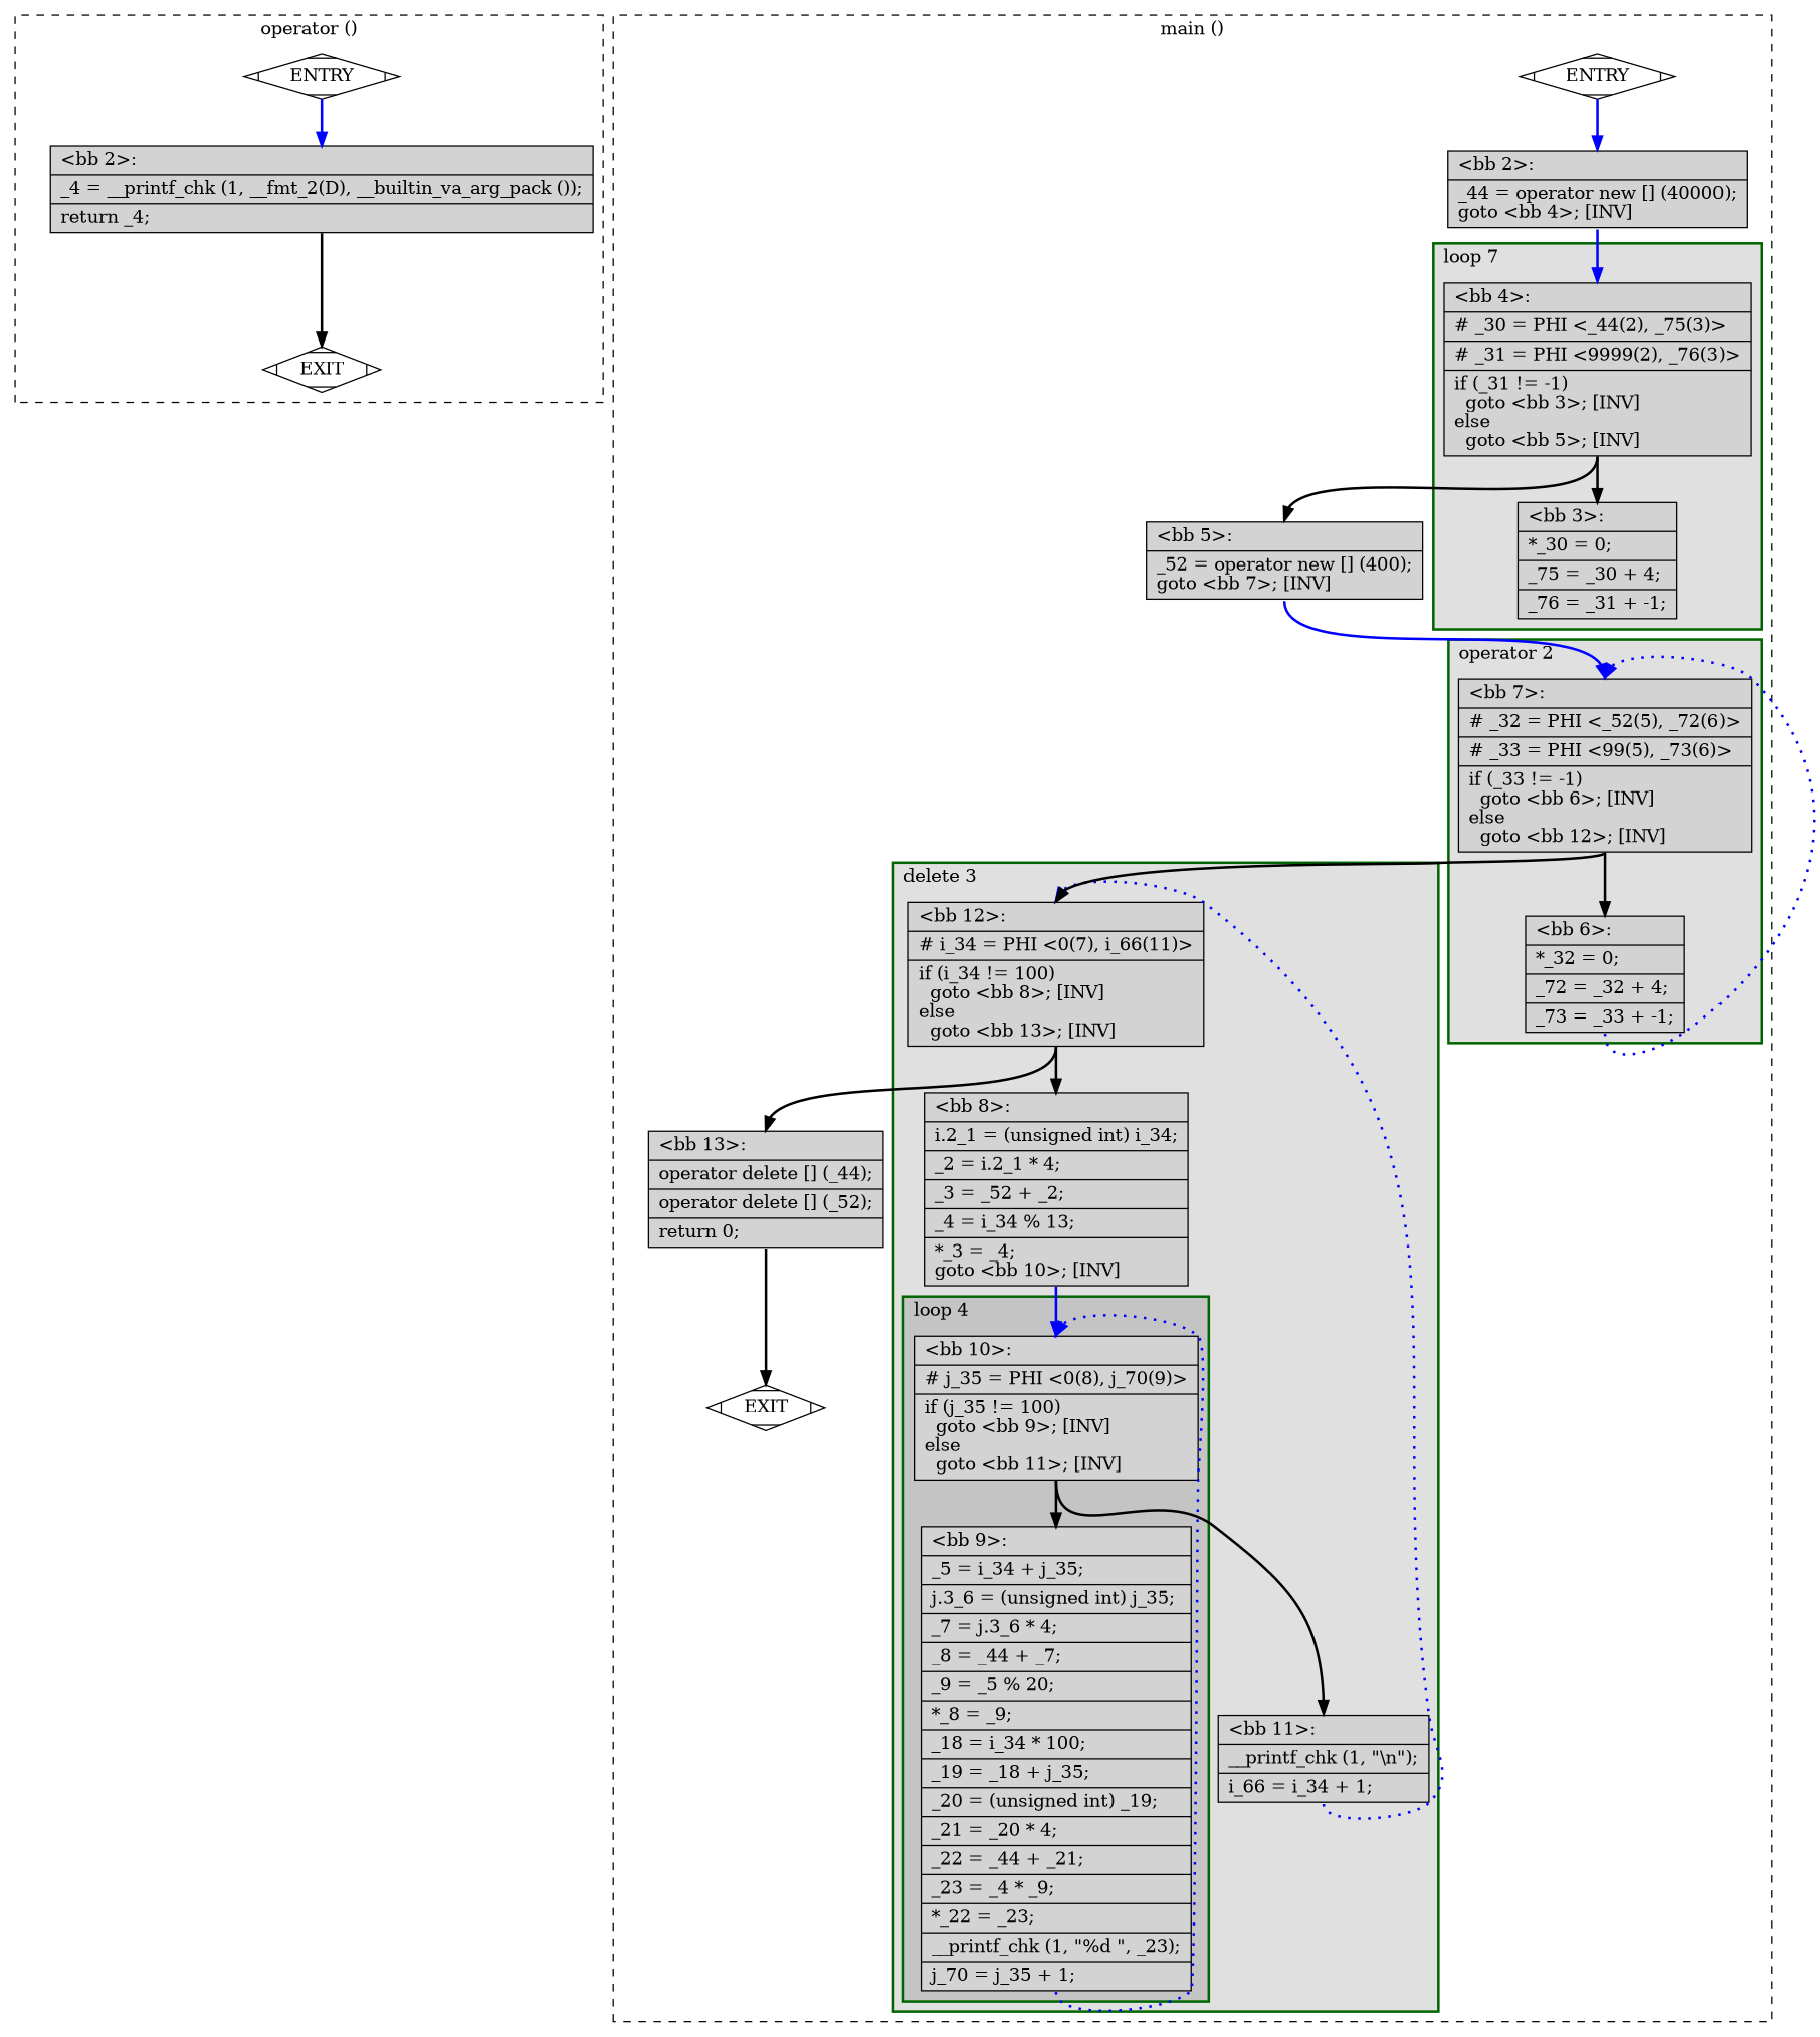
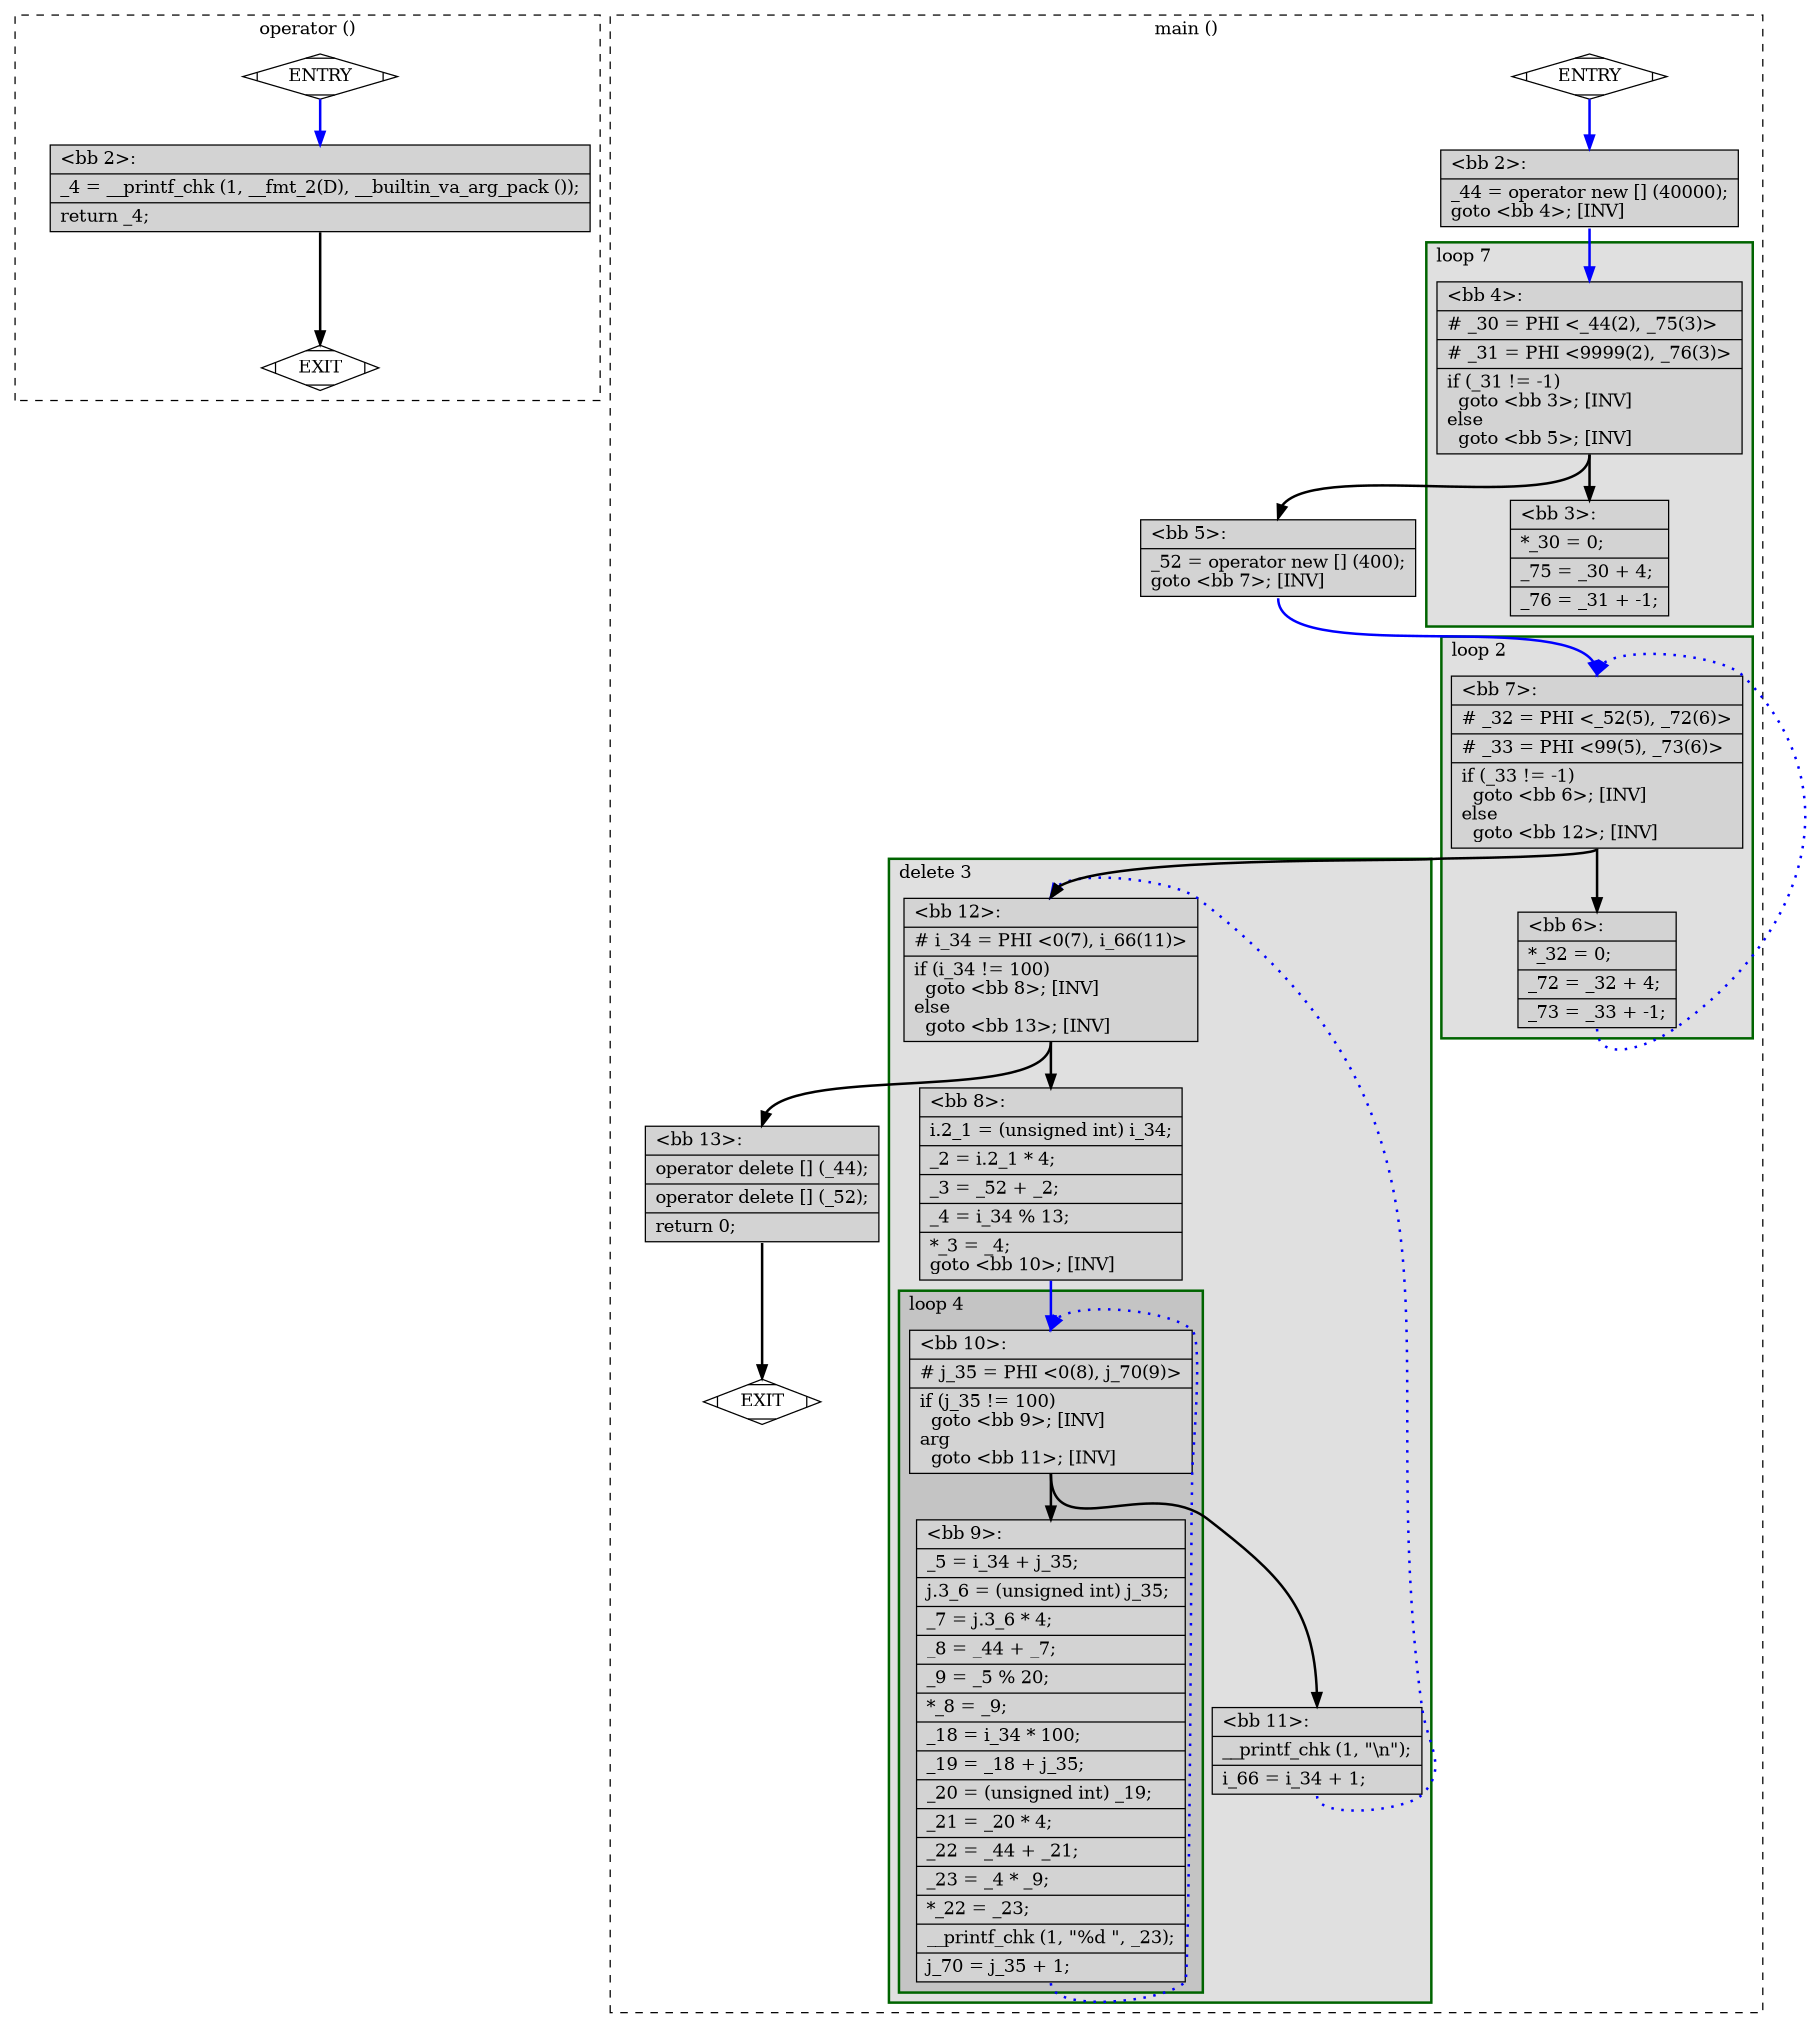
  digraph {
    node [fillcolor=lightgrey shape=record style=filled]
    edge [constraint=true headport=n style="solid,bold" tailport=s color=black weight=10]
    n1 [fillcolor=white label=ENTRY shape=Mdiamond]
    n2 [fillcolor=white label=EXIT shape=Mdiamond]
    n3 [label="{\<bb\ 2\>:\l|_4\ =\ __printf_chk\ (1,\ __fmt_2(D),\ __builtin_va_arg_pack\ ());\l|return\ _4;\l}"]
-   n4 [label="{\<bb\ 10\>:\l|#\ j_35\ =\ PHI\ \<0(8),\ j_70(9)\>\l|if\ (j_35\ !=\ 100)\l\ \ goto\ \<bb\ 9\>;\ [INV]\lelse\l\ \ goto\ \<bb\ 11\>;\ [INV]\l}"]
+   n4 [label="{\<bb\ 10\>:\l|#\ j_35\ =\ PHI\ \<0(8),\ j_70(9)\>\l|if\ (j_35\ !=\ 100)\l\ \ goto\ \<bb\ 9\>;\ [INV]\larg\l\ \ goto\ \<bb\ 11\>;\ [INV]\l}"]
    n5 [label="{\<bb\ 9\>:\l|_5\ =\ i_34\ +\ j_35;\l|j.3_6\ =\ (unsigned\ int)\ j_35;\l|_7\ =\ j.3_6\ *\ 4;\l|_8\ =\ _44\ +\ _7;\l|_9\ =\ _5\ %\ 20;\l|*_8\ =\ _9;\l|_18\ =\ i_34\ *\ 100;\l|_19\ =\ _18\ +\ j_35;\l|_20\ =\ (unsigned\ int)\ _19;\l|_21\ =\ _20\ *\ 4;\l|_22\ =\ _44\ +\ _21;\l|_23\ =\ _4\ *\ _9;\l|*_22\ =\ _23;\l|__printf_chk\ (1,\ \"%d\ \",\ _23);\l|j_70\ =\ j_35\ +\ 1;\l}"]
    n6 [label="{\<bb\ 12\>:\l|#\ i_34\ =\ PHI\ \<0(7),\ i_66(11)\>\l|if\ (i_34\ !=\ 100)\l\ \ goto\ \<bb\ 8\>;\ [INV]\lelse\l\ \ goto\ \<bb\ 13\>;\ [INV]\l}"]
    n7 [label="{\<bb\ 8\>:\l|i.2_1\ =\ (unsigned\ int)\ i_34;\l|_2\ =\ i.2_1\ *\ 4;\l|_3\ =\ _52\ +\ _2;\l|_4\ =\ i_34\ %\ 13;\l|*_3\ =\ _4;\lgoto\ \<bb\ 10\>;\ [INV]\l}"]
    n8 [label="{\<bb\ 11\>:\l|__printf_chk\ (1,\ \"\\n\");\l|i_66\ =\ i_34\ +\ 1;\l}"]
    n9 [label="{\<bb\ 7\>:\l|#\ _32\ =\ PHI\ \<_52(5),\ _72(6)\>\l|#\ _33\ =\ PHI\ \<99(5),\ _73(6)\>\l|if\ (_33\ !=\ -1)\l\ \ goto\ \<bb\ 6\>;\ [INV]\lelse\l\ \ goto\ \<bb\ 12\>;\ [INV]\l}"]
    n10 [label="{\<bb\ 6\>:\l|*_32\ =\ 0;\l|_72\ =\ _32\ +\ 4;\l|_73\ =\ _33\ +\ -1;\l}"]
    n11 [label="{\<bb\ 4\>:\l|#\ _30\ =\ PHI\ \<_44(2),\ _75(3)\>\l|#\ _31\ =\ PHI\ \<9999(2),\ _76(3)\>\l|if\ (_31\ !=\ -1)\l\ \ goto\ \<bb\ 3\>;\ [INV]\lelse\l\ \ goto\ \<bb\ 5\>;\ [INV]\l}"]
    n12 [label="{\<bb\ 3\>:\l|*_30\ =\ 0;\l|_75\ =\ _30\ +\ 4;\l|_76\ =\ _31\ +\ -1;\l}"]
    n13 [label="{\<bb\ 13\>:\l|operator\ delete\ []\ (_44);\l|operator\ delete\ []\ (_52);\l|return\ 0;\l}"]
    n14 [label="{\<bb\ 5\>:\l|_52\ =\ operator\ new\ []\ (400);\lgoto\ \<bb\ 7\>;\ [INV]\l}"]
    n15 [fillcolor=white label=ENTRY shape=Mdiamond]
    n16 [fillcolor=white label=EXIT shape=Mdiamond]
    n17 [label="{\<bb\ 2\>:\l|_44\ =\ operator\ new\ []\ (40000);\lgoto\ \<bb\ 4\>;\ [INV]\l}"]
    subgraph cluster_1 {
      color=black
      label="operator ()"
      style=dashed
      n1
      n2
      n3
    }
    subgraph cluster_2 {
      color=black
      label="main ()"
      style=dashed
      n13
      n14
      n15
      n16
      n17
      subgraph cluster_3 {
        color=darkgreen
        fillcolor=grey88
        label="delete 3"
        labeljust=l
        penwidth=2
        style=filled
        n6
        n7
        n8
        subgraph cluster_4 {
          color=darkgreen
          fillcolor=grey77
          label="loop 4"
          labeljust=l
          penwidth=2
          style=filled
          n4
          n5
        }
      }
      subgraph cluster_5 {
        color=darkgreen
        fillcolor=grey88
-       label="operator 2"
+       label="loop 2"
        labeljust=l
        penwidth=2
        style=filled
        n9
        n10
      }
      subgraph cluster_6 {
        color=darkgreen
        fillcolor=grey88
        label="loop 7"
        labeljust=l
        penwidth=2
        style=filled
        n11
        n12
      }
    }
    n1 -> n2 [style=invis color="" weight=""]
    n1 -> n3 [color=blue weight=100]
    n3 -> n2
    n4 -> n5
    n4 -> n8
    n5 -> n4 [color=blue constraint=false style="dotted,bold"]
    n6 -> n7
    n6 -> n13
    n7 -> n4 [color=blue weight=100]
    n8 -> n6 [color=blue constraint=false style="dotted,bold"]
    n9 -> n6
    n9 -> n10
    n10 -> n9 [color=blue constraint=false style="dotted,bold"]
    n11 -> n12
    n11 -> n14
    n13 -> n16
    n14 -> n9 [color=blue weight=100]
    n15 -> n16 [style=invis color="" weight=""]
    n15 -> n17 [color=blue weight=100]
    n17 -> n11 [color=blue weight=100]
  }
